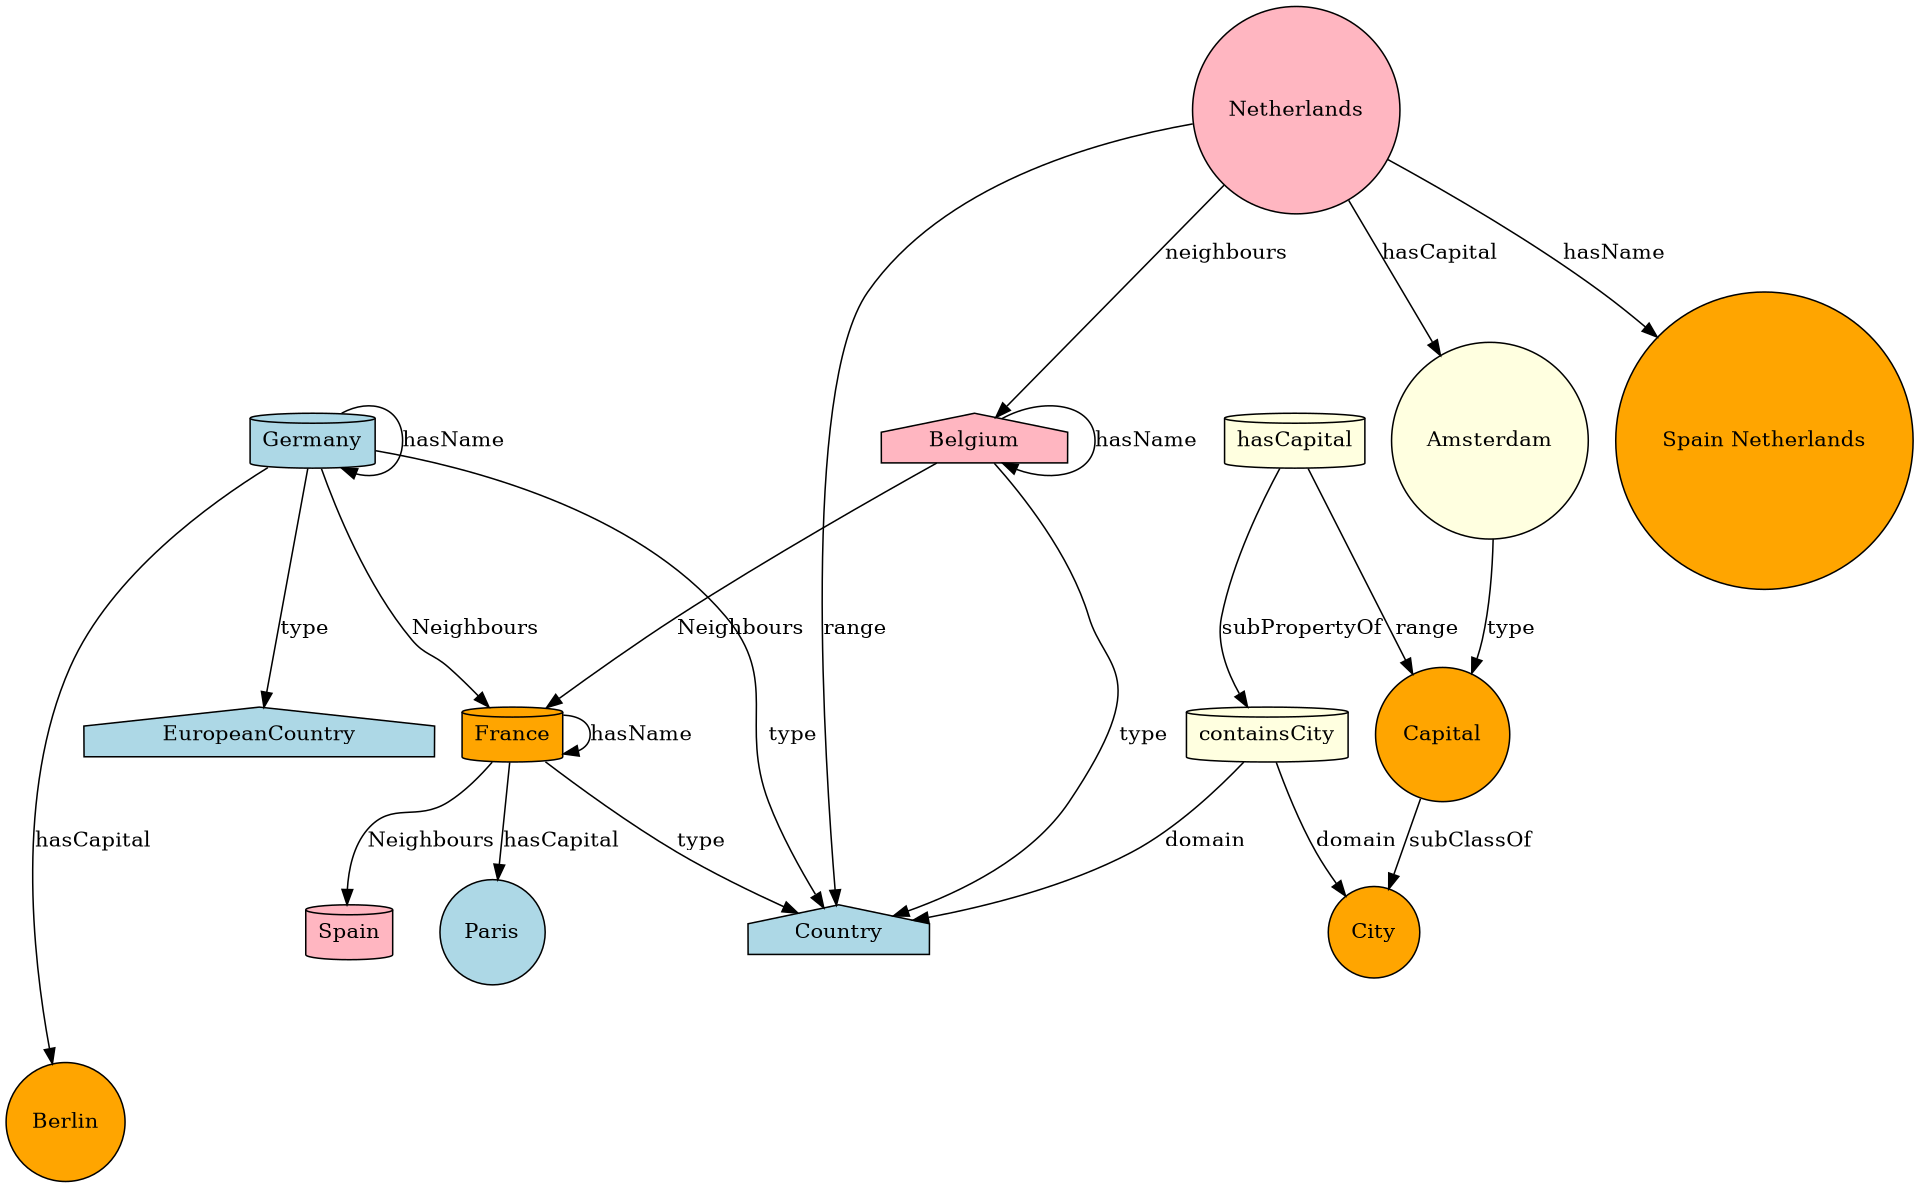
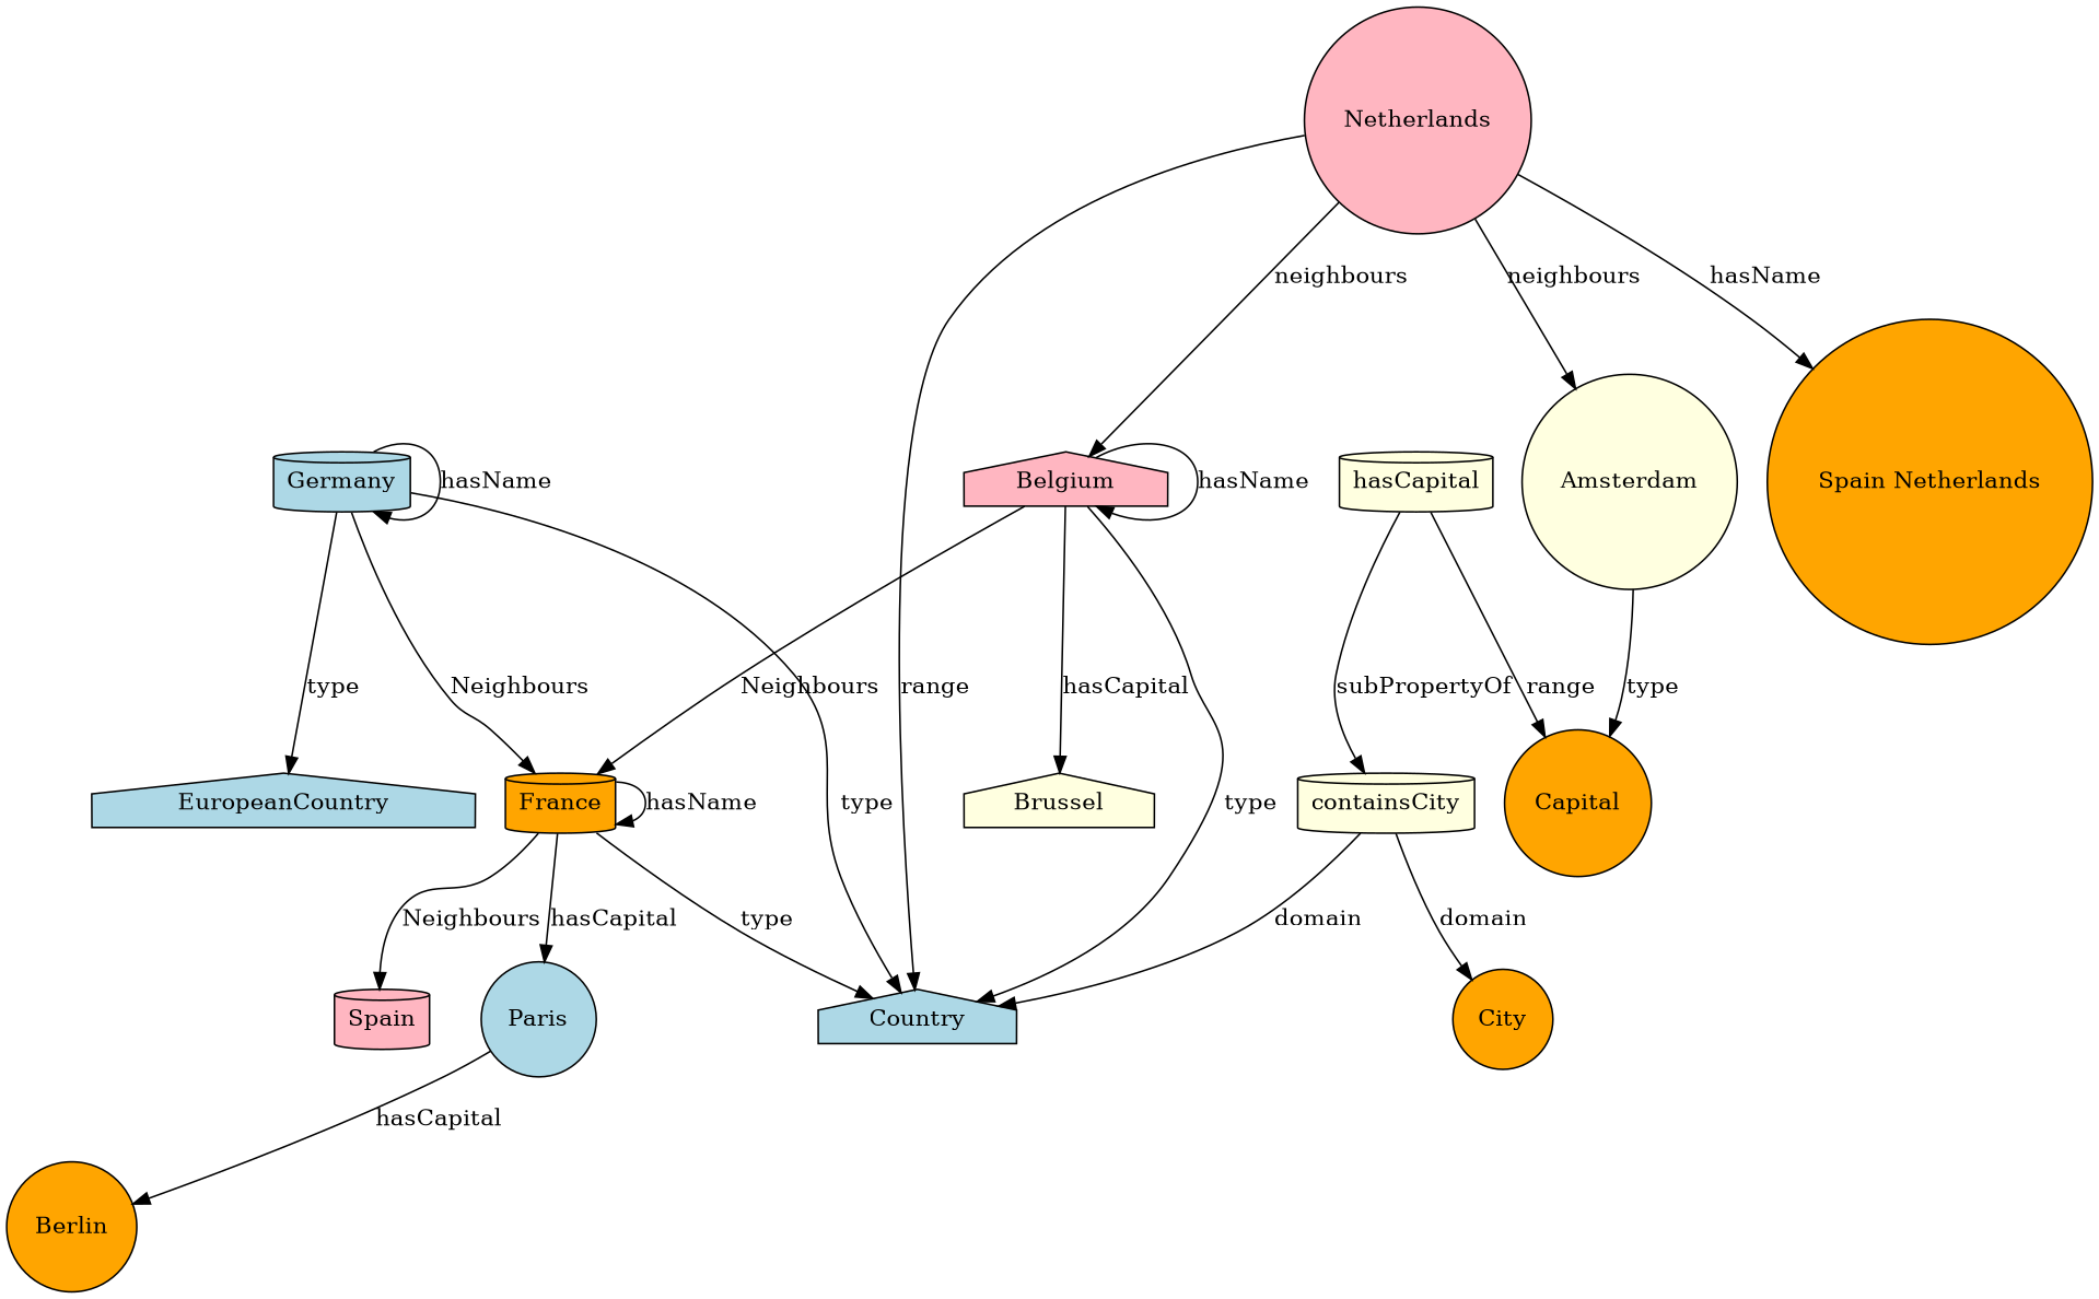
  strict digraph {
    node [fillcolor=orange shape=circle style=filled]
    EuropeanCountry [fillcolor=lightblue shape=house]
    Country [fillcolor=lightblue shape=house]
    hasCapital [fillcolor=lightyellow shape=cylinder]
    containsCity [fillcolor=lightyellow shape=cylinder]
    Capital
    City
    Germany [fillcolor=lightblue shape=cylinder]
    France [shape=cylinder]
    Berlin
    Paris [fillcolor=lightblue]
    Spain [fillcolor=lightpink shape=cylinder]
    Netherlands [fillcolor=lightpink]
    Belgium [fillcolor=lightpink shape=house]
    Amsterdam [fillcolor=lightyellow]
    n15 [label="Spain Netherlands"]
+   Brussel [fillcolor=lightyellow shape=house]
    hasCapital -> containsCity [label=subPropertyOf]
    hasCapital -> Capital [label=range]
    containsCity -> Country [label=domain]
    containsCity -> City [label=domain]
-   Capital -> City [label=subClassOf]
    Germany -> EuropeanCountry [label=type]
    Germany -> Country [label=type]
    Germany -> Germany [label=hasName]
    Germany -> France [label=Neighbours]
-   Germany -> Berlin [label=hasCapital]
+   Paris -> Berlin [label=hasCapital]
    France -> Country [label=type]
    France -> France [label=hasName]
    France -> Paris [label=hasCapital]
    France -> Spain [label=Neighbours]
    Netherlands -> Country [label=range]
    Netherlands -> Belgium [label=neighbours]
-   Netherlands -> Amsterdam [label=hasCapital]
+   Netherlands -> Amsterdam [label=neighbours]
    Netherlands -> n15 [label=hasName]
    Belgium -> Country [label=type]
    Belgium -> France [label=Neighbours]
    Belgium -> Belgium [label=hasName]
+   Belgium -> Brussel [label=hasCapital]
    Amsterdam -> Capital [label=type]
  }
